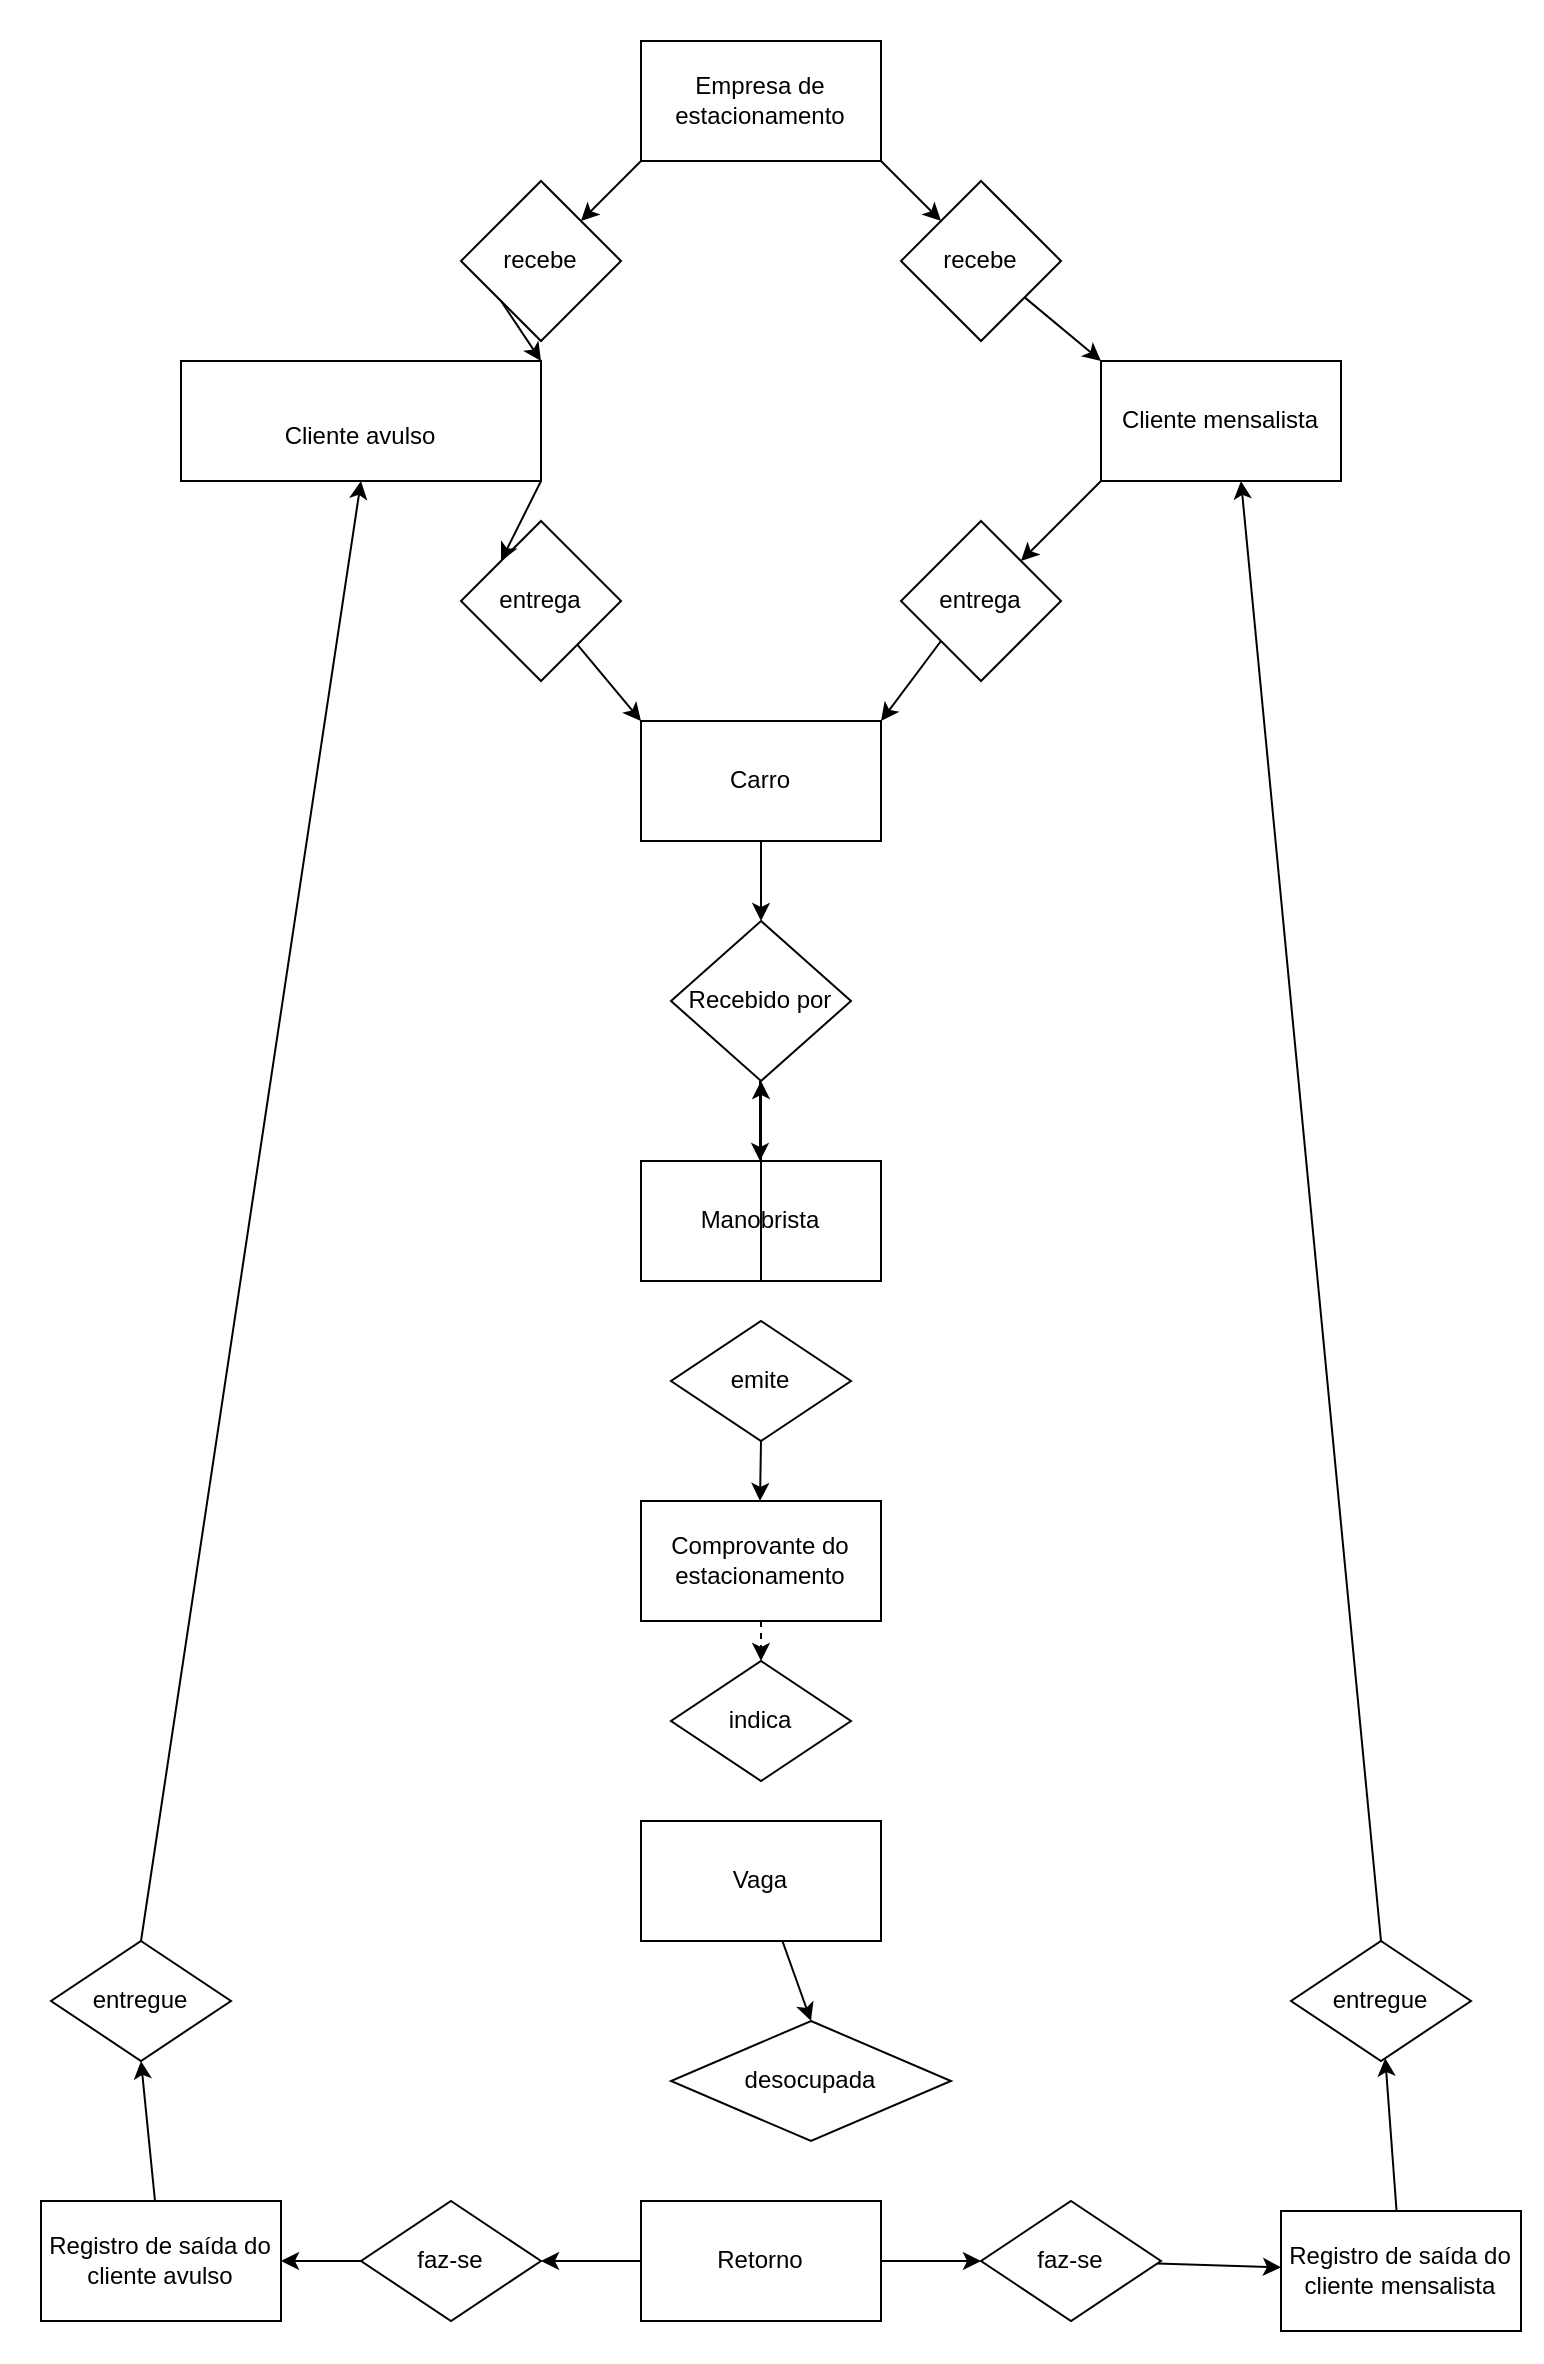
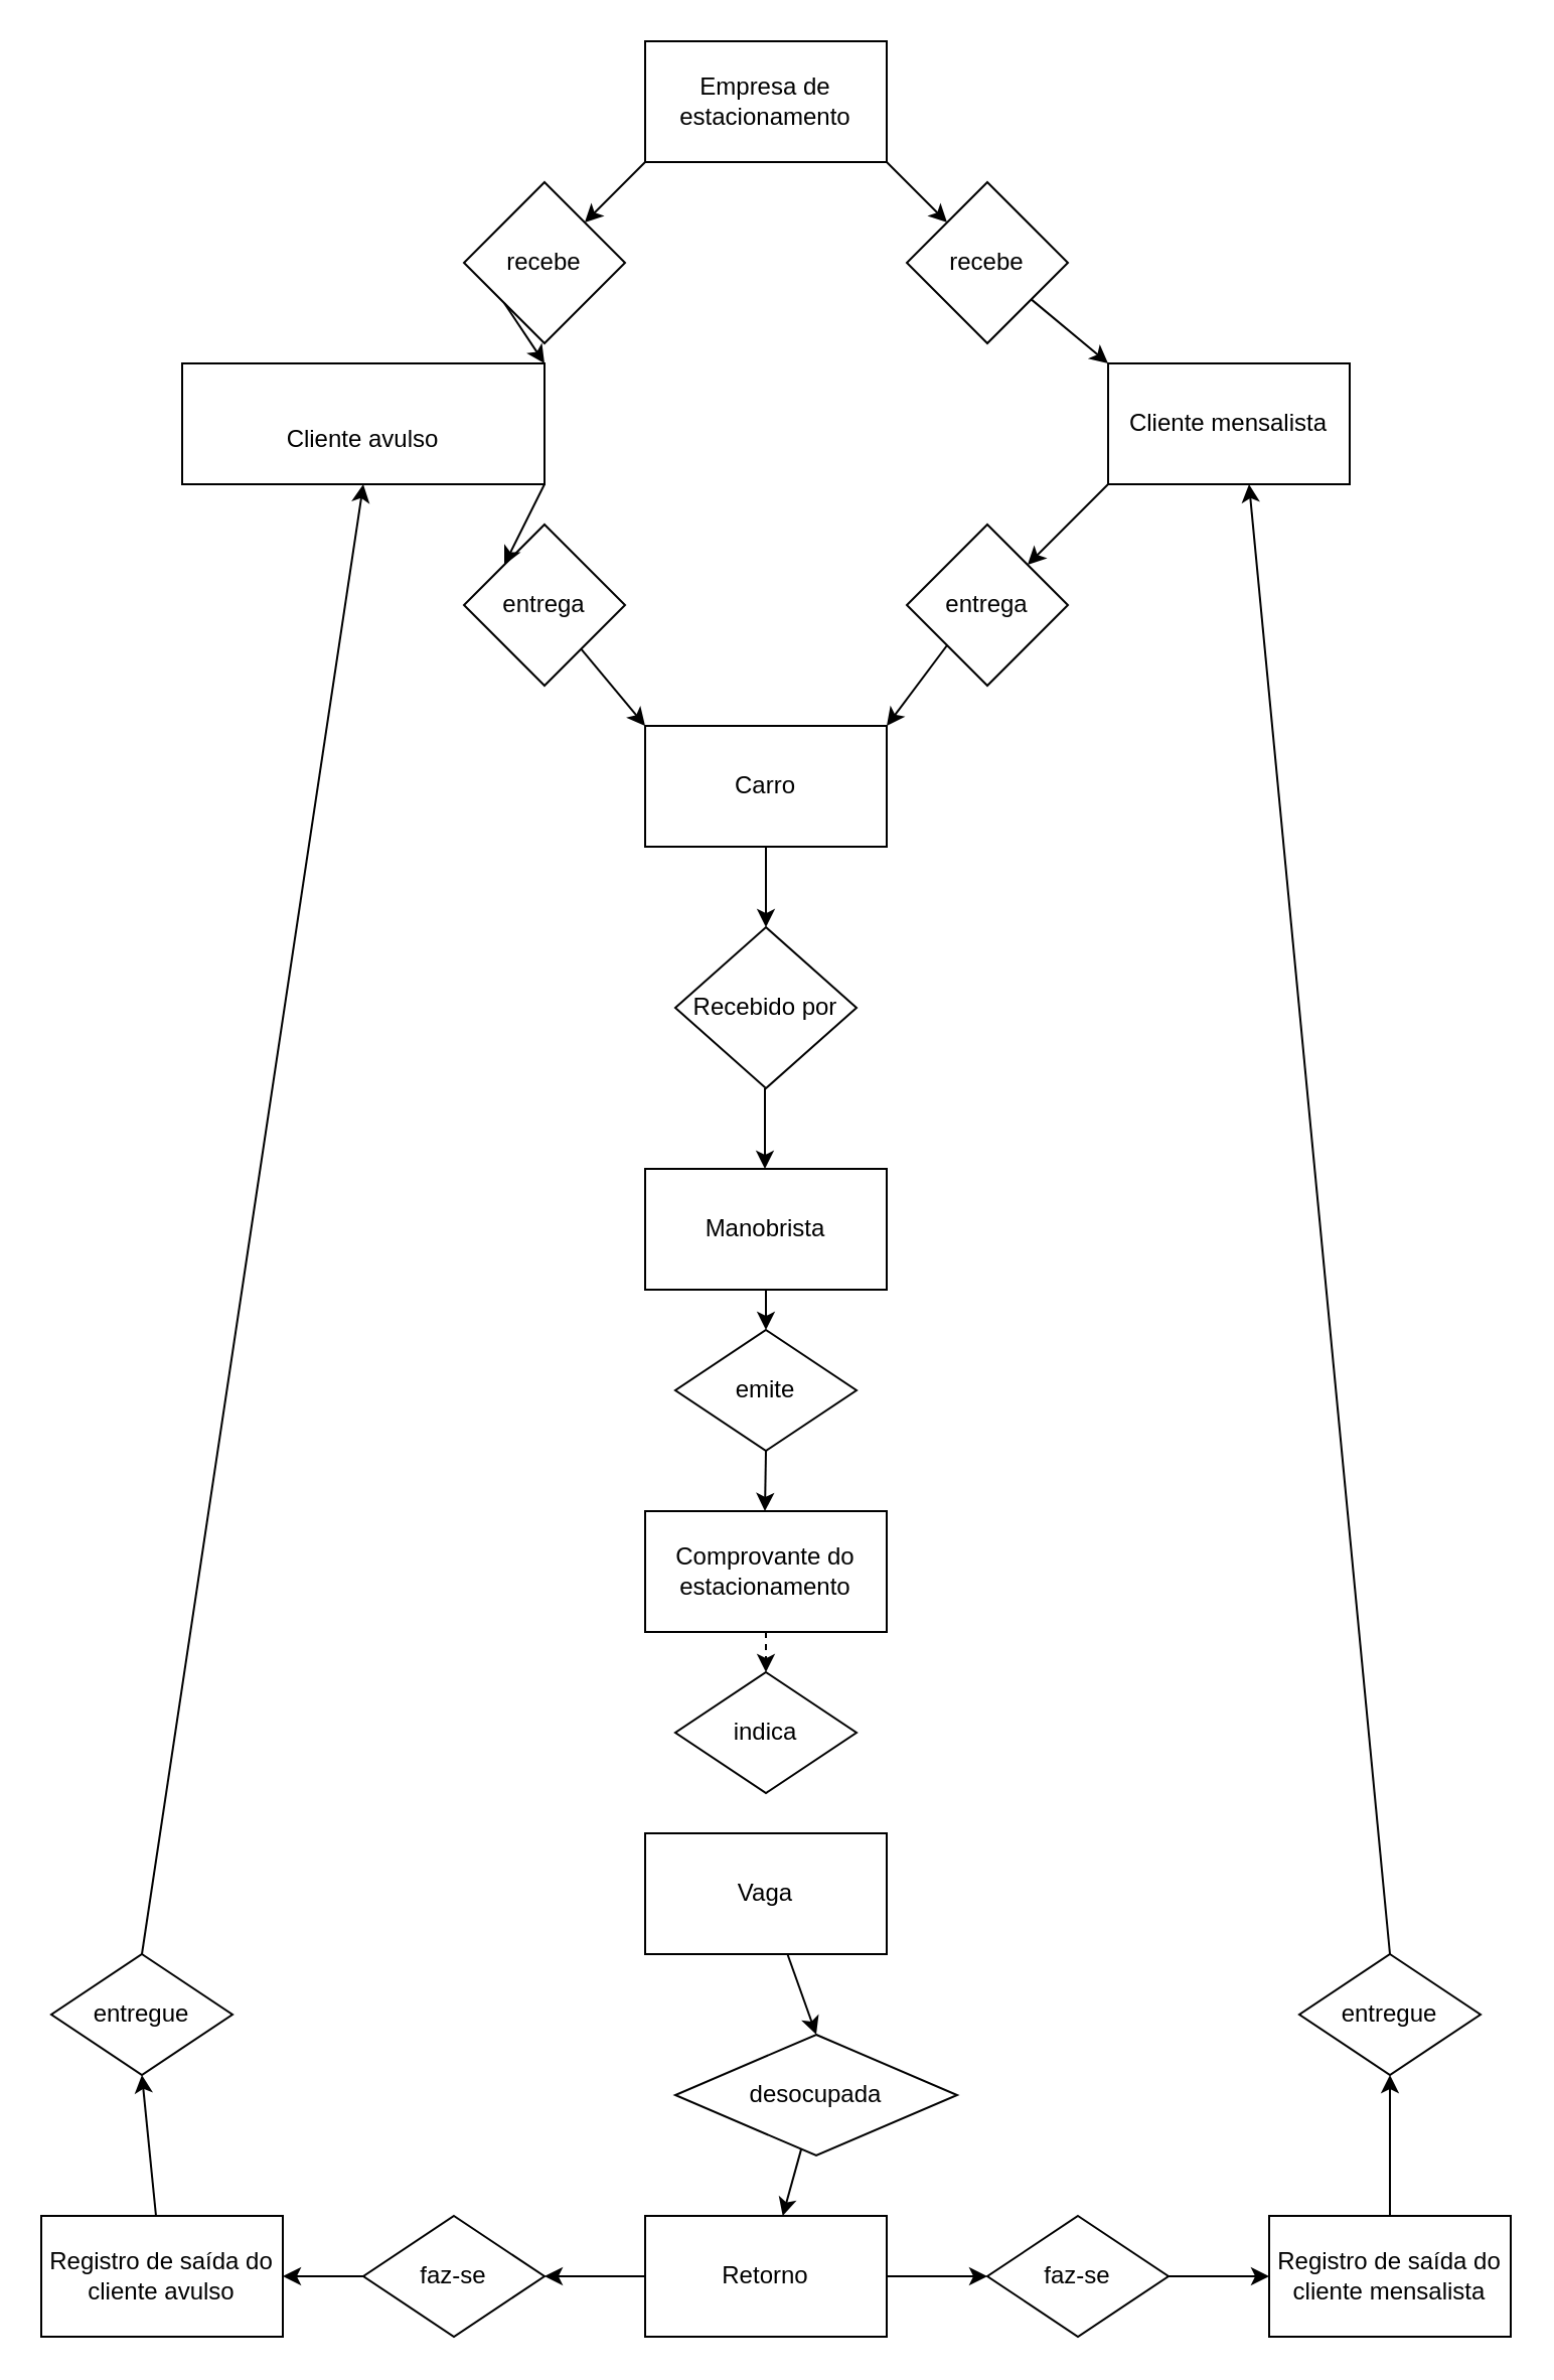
  <mxCell id="0" />
  <mxCell id="1" parent="0" />
  <mxCell id="2" value="" style="edgeStyle=none;rounded=0;orthogonalLoop=1;jettySize=auto;html=1;" edge="1" parent="1" source="3" target="24"><mxGeometry relative="1" as="geometry" /></mxCell>
  <mxCell id="3" value="Carro" style="rounded=0;whiteSpace=wrap;html=1;" vertex="1" parent="1"><mxGeometry x="320" y="360" width="120" height="60" as="geometry" /></mxCell>
  <mxCell id="4" value="&lt;br&gt;Cliente avulso" style="rounded=0;whiteSpace=wrap;html=1;" vertex="1" parent="1"><mxGeometry x="90" y="180" width="180" height="60" as="geometry" /></mxCell>
  <mxCell id="5" value="Cliente mensalista" style="rounded=0;whiteSpace=wrap;html=1;" vertex="1" parent="1"><mxGeometry x="550" y="180" width="120" height="60" as="geometry" /></mxCell>
  <mxCell id="6" value="Manobrista" style="rounded=0;whiteSpace=wrap;html=1;" vertex="1" parent="1"><mxGeometry x="320" y="580" width="120" height="60" as="geometry" /></mxCell>
  <mxCell id="7" style="edgeStyle=none;rounded=0;orthogonalLoop=1;jettySize=auto;html=1;exitX=0;exitY=1;exitDx=0;exitDy=0;" edge="1" parent="1" source="8" target="20"><mxGeometry relative="1" as="geometry" /></mxCell>
  <mxCell id="8" value="Empresa de estacionamento" style="whiteSpace=wrap;html=1;" vertex="1" parent="1"><mxGeometry x="320" width="120" height="60" as="geometry" y="20" /></mxCell>
  <mxCell id="9" value="" style="edgeStyle=none;rounded=0;orthogonalLoop=1;jettySize=auto;html=1;dashed=1;" edge="1" parent="1" source="10" target="29"><mxGeometry relative="1" as="geometry" /></mxCell>
  <mxCell id="10" value="Comprovante do estacionamento" style="whiteSpace=wrap;html=1;" vertex="1" parent="1"><mxGeometry x="320" y="750" width="120" height="60" as="geometry" /></mxCell>
  <mxCell id="11" value="" style="edgeStyle=none;rounded=0;orthogonalLoop=1;jettySize=auto;html=1;entryX=0.5;entryY=0;entryDx=0;entryDy=0;" edge="1" parent="1" source="12" target="31"><mxGeometry relative="1" as="geometry"><mxPoint x="380" y="990" as="targetPoint" /></mxGeometry></mxCell>
  <mxCell id="12" value="Vaga" style="whiteSpace=wrap;html=1;" vertex="1" parent="1"><mxGeometry x="320" y="910" width="120" height="60" as="geometry" /></mxCell>
  <mxCell id="13" value="" style="edgeStyle=none;rounded=0;orthogonalLoop=1;jettySize=auto;html=1;" edge="1" parent="1" source="15" target="33"><mxGeometry relative="1" as="geometry" /></mxCell>
  <mxCell id="14" value="" style="edgeStyle=none;rounded=0;orthogonalLoop=1;jettySize=auto;html=1;" edge="1" parent="1" source="15" target="35"><mxGeometry relative="1" as="geometry" /></mxCell>
  <mxCell id="15" value="Retorno" style="whiteSpace=wrap;html=1;" vertex="1" parent="1"><mxGeometry x="320" y="1100" width="120" height="60" as="geometry" /></mxCell>
  <mxCell id="16" style="edgeStyle=none;rounded=0;orthogonalLoop=1;jettySize=auto;html=1;entryX=0.5;entryY=1;entryDx=0;entryDy=0;" edge="1" parent="1" source="17" target="37"><mxGeometry relative="1" as="geometry" /></mxCell>
  <mxCell id="17" value="Registro de saída do cliente avulso" style="whiteSpace=wrap;html=1;" vertex="1" parent="1"><mxGeometry x="20" y="1100" width="120" height="60" as="geometry" /></mxCell>
  <mxCell id="18" value="" style="edgeStyle=none;rounded=0;orthogonalLoop=1;jettySize=auto;html=1;" edge="1" parent="1" source="19" target="38"><mxGeometry relative="1" as="geometry" /></mxCell>
- <mxCell id="19" value="Registro de saída do cliente mensalista" style="whiteSpace=wrap;html=1;" vertex="1" parent="1"><mxGeometry x="640" y="1105" width="120" height="60" as="geometry" /></mxCell>
+ <mxCell id="19" value="Registro de saída do cliente mensalista" style="whiteSpace=wrap;html=1;" vertex="1" parent="1"><mxGeometry x="630" y="1100" width="120" height="60" as="geometry" /></mxCell>
  <mxCell id="20" value="recebe" style="rhombus;whiteSpace=wrap;html=1;" vertex="1" parent="1"><mxGeometry x="230" y="90" width="80" height="80" as="geometry" /></mxCell>
  <mxCell id="21" value="recebe" style="rhombus;whiteSpace=wrap;html=1;" vertex="1" parent="1"><mxGeometry x="450" y="90" width="80" height="80" as="geometry" /></mxCell>
  <mxCell id="22" value="entrega" style="rhombus;whiteSpace=wrap;html=1;" vertex="1" parent="1"><mxGeometry x="230" y="260" width="80" height="80" as="geometry" /></mxCell>
  <mxCell id="23" value="entrega" style="rhombus;whiteSpace=wrap;html=1;" vertex="1" parent="1"><mxGeometry x="450" y="260" width="80" height="80" as="geometry" /></mxCell>
  <mxCell id="24" value="Recebido por" style="rhombus;whiteSpace=wrap;html=1;" vertex="1" parent="1"><mxGeometry x="335" y="460" width="90" height="80" as="geometry" /></mxCell>
  <mxCell id="25" value="" style="edgeStyle=none;rounded=0;orthogonalLoop=1;jettySize=auto;html=1;" edge="1" parent="1"><mxGeometry relative="1" as="geometry"><mxPoint x="379.5" y="540" as="sourcePoint" /><mxPoint x="379.5" y="580" as="targetPoint" /></mxGeometry></mxCell>
- <mxCell id="26" value="" style="edgeStyle=none;rounded=0;orthogonalLoop=1;jettySize=auto;html=1;exitX=0.5;exitY=1;exitDx=0;exitDy=0;" edge="1" parent="1" source="6" target="24"><mxGeometry relative="1" as="geometry"><mxPoint x="380" y="650" as="sourcePoint" /><mxPoint x="380" y="650" as="targetPoint" /></mxGeometry></mxCell>
+ <mxCell id="26" value="" style="edgeStyle=none;rounded=0;orthogonalLoop=1;jettySize=auto;html=1;exitX=0.5;exitY=1;exitDx=0;exitDy=0;entryX=0.5;entryY=0;entryDx=0;entryDy=0;" edge="1" parent="1" source="6" target="27"><mxGeometry relative="1" as="geometry"><mxPoint x="380" y="650" as="sourcePoint" /><mxPoint x="380" y="650" as="targetPoint" /></mxGeometry></mxCell>
  <mxCell id="27" value="emite" style="rhombus;whiteSpace=wrap;html=1;" vertex="1" parent="1"><mxGeometry x="335" y="660" width="90" height="60" as="geometry" /></mxCell>
  <mxCell id="28" value="" style="edgeStyle=none;rounded=0;orthogonalLoop=1;jettySize=auto;html=1;exitX=0.5;exitY=1;exitDx=0;exitDy=0;entryX=0.5;entryY=0;entryDx=0;entryDy=0;" edge="1" parent="1" source="27"><mxGeometry relative="1" as="geometry"><mxPoint x="379.5" y="730" as="sourcePoint" /><mxPoint x="379.5" y="750" as="targetPoint" /></mxGeometry></mxCell>
  <mxCell id="29" value="indica" style="rhombus;whiteSpace=wrap;html=1;" vertex="1" parent="1"><mxGeometry x="335" y="830" width="90" height="60" as="geometry" /></mxCell>
+ <mxCell id="30" value="" style="edgeStyle=none;rounded=0;orthogonalLoop=1;jettySize=auto;html=1;" edge="1" parent="1" source="31" target="15"><mxGeometry relative="1" as="geometry" /></mxCell>
  <mxCell id="31" value="desocupada" style="rhombus;whiteSpace=wrap;html=1;" vertex="1" parent="1"><mxGeometry x="335" y="1010" width="140" height="60" as="geometry" /></mxCell>
  <mxCell id="32" value="" style="edgeStyle=none;rounded=0;orthogonalLoop=1;jettySize=auto;html=1;" edge="1" parent="1" source="33" target="17"><mxGeometry relative="1" as="geometry" /></mxCell>
  <mxCell id="33" value="faz-se" style="rhombus;whiteSpace=wrap;html=1;" vertex="1" parent="1"><mxGeometry x="180" y="1100" width="90" height="60" as="geometry" /></mxCell>
  <mxCell id="34" value="" style="edgeStyle=none;rounded=0;orthogonalLoop=1;jettySize=auto;html=1;" edge="1" parent="1" source="35" target="19"><mxGeometry relative="1" as="geometry" /></mxCell>
  <mxCell id="35" value="faz-se" style="rhombus;whiteSpace=wrap;html=1;" vertex="1" parent="1"><mxGeometry x="490" y="1100" width="90" height="60" as="geometry" /></mxCell>
  <mxCell id="36" style="edgeStyle=none;rounded=0;orthogonalLoop=1;jettySize=auto;html=1;entryX=0.5;entryY=1;entryDx=0;entryDy=0;exitX=0.5;exitY=0;exitDx=0;exitDy=0;" edge="1" parent="1" source="37" target="4"><mxGeometry relative="1" as="geometry"><mxPoint x="73" y="972" as="sourcePoint" /></mxGeometry></mxCell>
  <mxCell id="37" value="entregue" style="rhombus;whiteSpace=wrap;html=1;" vertex="1" parent="1"><mxGeometry x="25" y="970" width="90" height="60" as="geometry" /></mxCell>
  <mxCell id="38" value="entregue" style="rhombus;whiteSpace=wrap;html=1;" vertex="1" parent="1"><mxGeometry x="645" y="970" width="90" height="60" as="geometry" /></mxCell>
  <mxCell id="39" style="edgeStyle=none;rounded=0;orthogonalLoop=1;jettySize=auto;html=1;entryX=0.5;entryY=1;entryDx=0;entryDy=0;exitX=0.5;exitY=0;exitDx=0;exitDy=0;" edge="1" parent="1" source="38"><mxGeometry relative="1" as="geometry"><mxPoint x="540" y="1032" as="sourcePoint" /><mxPoint x="620" y="240" as="targetPoint" /></mxGeometry></mxCell>
  <mxCell id="40" style="edgeStyle=none;rounded=0;orthogonalLoop=1;jettySize=auto;html=1;exitX=1;exitY=1;exitDx=0;exitDy=0;entryX=0;entryY=0;entryDx=0;entryDy=0;" edge="1" parent="1" source="8" target="21"><mxGeometry relative="1" as="geometry"><mxPoint x="460" y="90" as="sourcePoint" /><mxPoint x="430" y="120" as="targetPoint" /></mxGeometry></mxCell>
  <mxCell id="41" style="edgeStyle=none;rounded=0;orthogonalLoop=1;jettySize=auto;html=1;exitX=0;exitY=1;exitDx=0;exitDy=0;entryX=1;entryY=0;entryDx=0;entryDy=0;" edge="1" parent="1" source="20" target="4"><mxGeometry relative="1" as="geometry"><mxPoint x="230" y="160" as="sourcePoint" /><mxPoint x="200" y="190" as="targetPoint" /></mxGeometry></mxCell>
  <mxCell id="42" style="edgeStyle=none;rounded=0;orthogonalLoop=1;jettySize=auto;html=1;entryX=0;entryY=0;entryDx=0;entryDy=0;" edge="1" parent="1" source="21" target="5"><mxGeometry relative="1" as="geometry"><mxPoint x="530" y="160" as="sourcePoint" /><mxPoint x="560" y="190" as="targetPoint" /></mxGeometry></mxCell>
  <mxCell id="43" style="edgeStyle=none;rounded=0;orthogonalLoop=1;jettySize=auto;html=1;entryX=0;entryY=0;entryDx=0;entryDy=0;exitX=1;exitY=1;exitDx=0;exitDy=0;" edge="1" parent="1" source="4" target="22"><mxGeometry relative="1" as="geometry"><mxPoint x="230" y="270" as="sourcePoint" /><mxPoint x="268.182" y="301.818" as="targetPoint" /></mxGeometry></mxCell>
  <mxCell id="44" style="edgeStyle=none;rounded=0;orthogonalLoop=1;jettySize=auto;html=1;exitX=0;exitY=1;exitDx=0;exitDy=0;entryX=1;entryY=0;entryDx=0;entryDy=0;" edge="1" parent="1" source="5" target="23"><mxGeometry relative="1" as="geometry"><mxPoint x="530" y="260" as="sourcePoint" /><mxPoint x="490" y="290" as="targetPoint" /></mxGeometry></mxCell>
  <mxCell id="45" style="edgeStyle=none;rounded=0;orthogonalLoop=1;jettySize=auto;html=1;exitX=0;exitY=1;exitDx=0;exitDy=0;" edge="1" parent="1" source="23"><mxGeometry relative="1" as="geometry"><mxPoint x="460" y="340" as="sourcePoint" /><mxPoint x="440" y="360" as="targetPoint" /></mxGeometry></mxCell>
  <mxCell id="46" style="edgeStyle=none;rounded=0;orthogonalLoop=1;jettySize=auto;html=1;entryX=0;entryY=0;entryDx=0;entryDy=0;" edge="1" parent="1" source="22" target="3"><mxGeometry relative="1" as="geometry"><mxPoint x="310" y="340" as="sourcePoint" /><mxPoint x="350" y="380" as="targetPoint" /></mxGeometry></mxCell>
